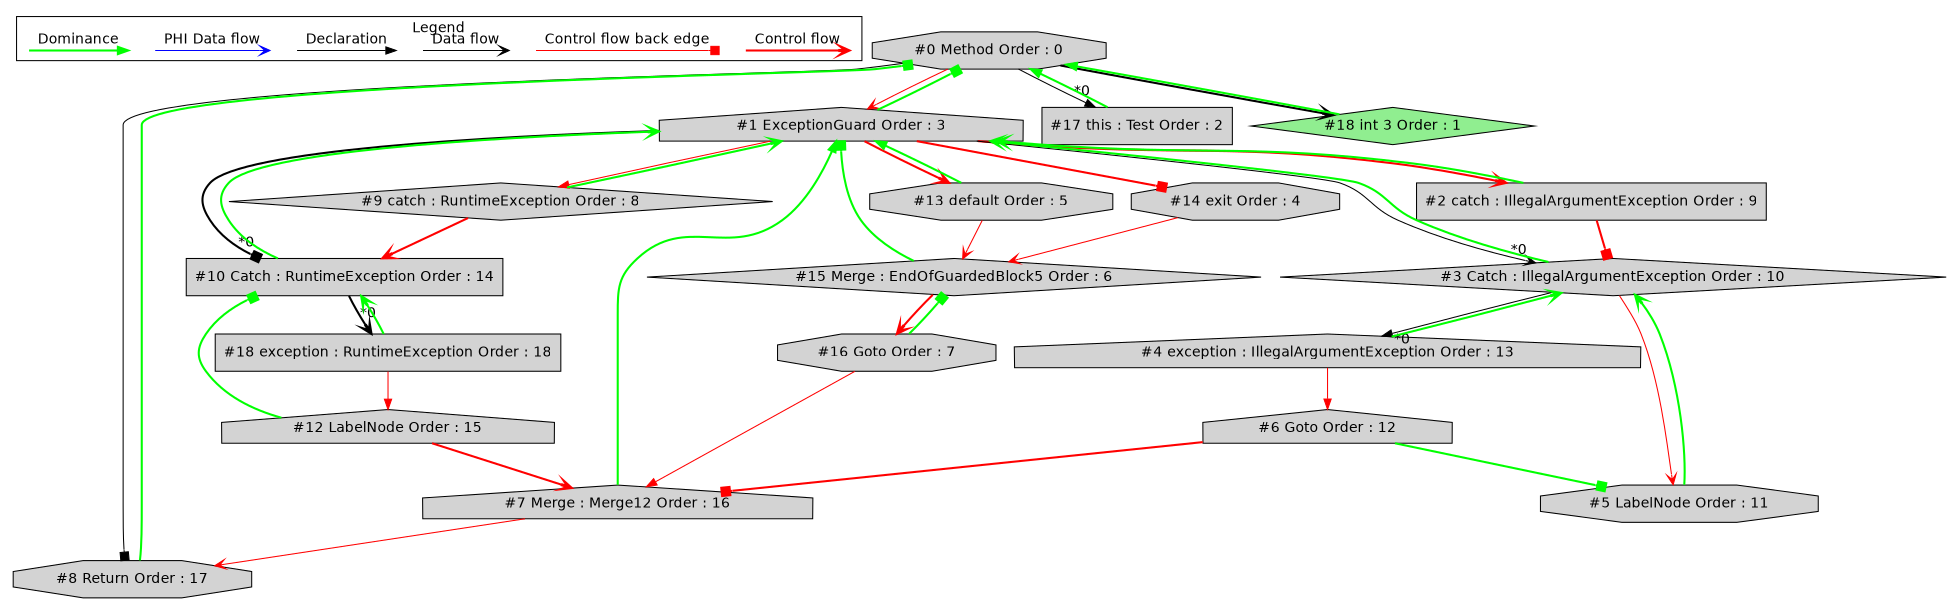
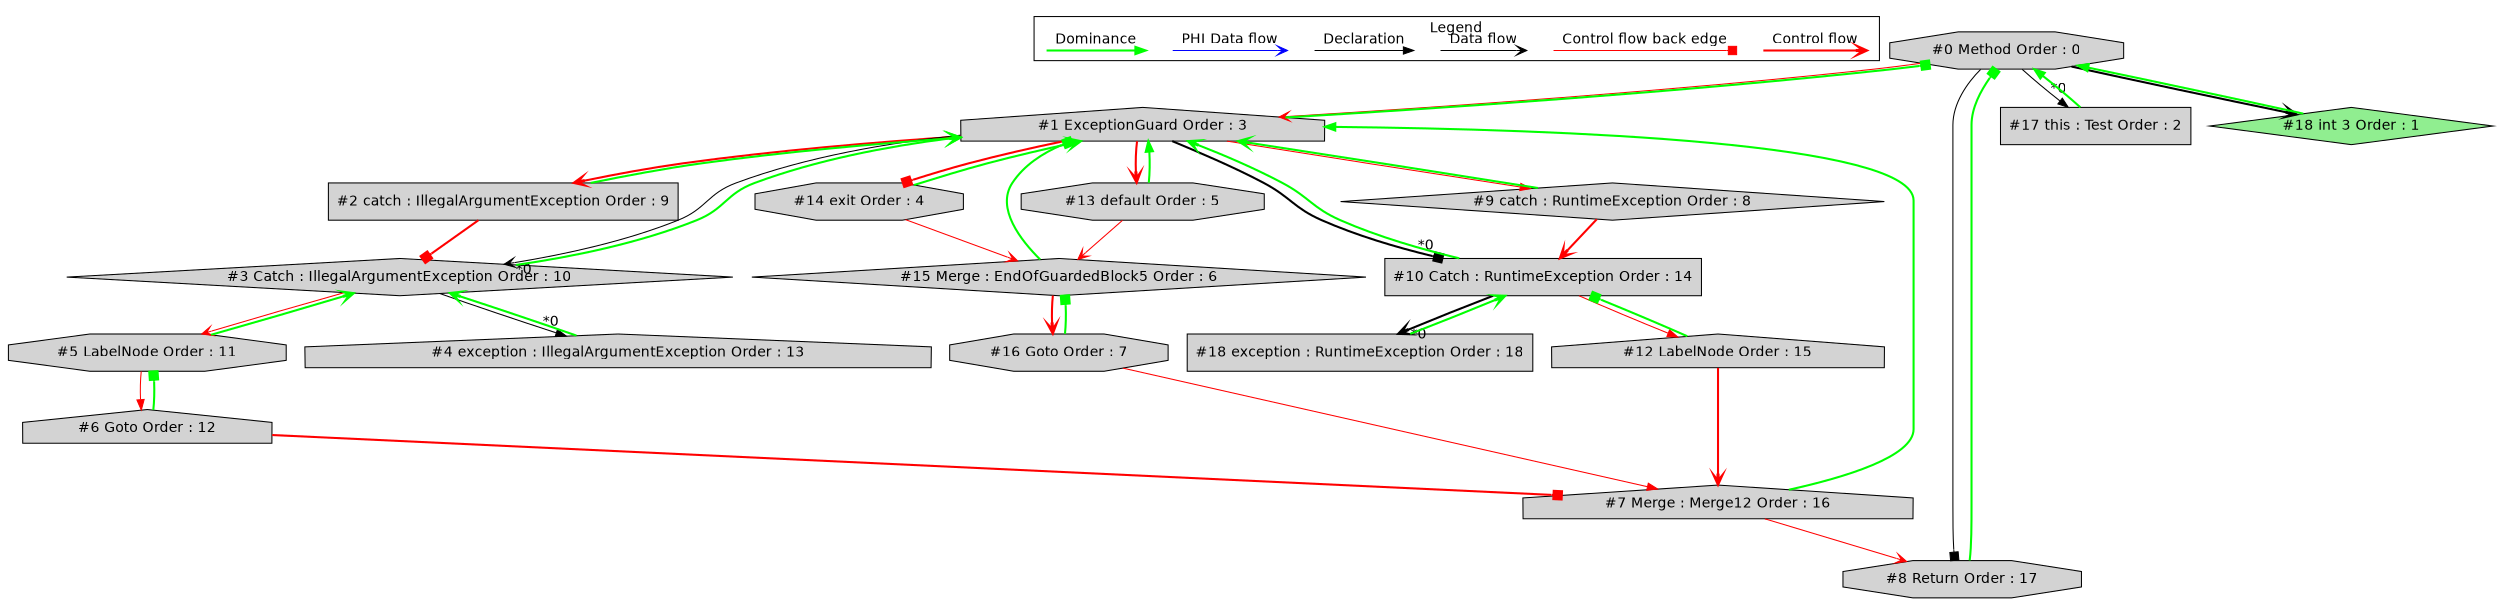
  digraph {
    fontname="DejaVu Sans"
    ordering=in
    node [fontname="DejaVu Sans" shape=point style=filled fillcolor=lightgrey]
    edge [arrowhead=vee color=red fontname="DejaVu Sans" style=solid]
    c0 [style=invis fillcolor=""]
    c1 [style=invis fillcolor=""]
    c2 [style=invis fillcolor=""]
    c3 [style=invis fillcolor=""]
    d0 [style=invis fillcolor=""]
    d1 [style=invis fillcolor=""]
    d2 [style=invis fillcolor=""]
    d3 [style=invis fillcolor=""]
    d4 [style=invis fillcolor=""]
    d5 [style=invis fillcolor=""]
    d6 [style=invis fillcolor=""]
    d7 [style=invis fillcolor=""]
    n13 [label="#0 Method Order : 0" shape=octagon]
    n14 [label="#1 ExceptionGuard Order : 3" shape=house]
    n15 [label="#8 Return Order : 17" shape=octagon]
    n16 [label="#17 this : Test Order : 2" shape=box]
    n17 [fillcolor=lightgreen label="#18 int 3 Order : 1" shape=diamond]
    n18 [label="#2 catch : IllegalArgumentException Order : 9" shape=box]
    n19 [label="#3 Catch : IllegalArgumentException Order : 10" shape=diamond]
    n20 [label="#9 catch : RuntimeException Order : 8" shape=diamond]
    n21 [label="#10 Catch : RuntimeException Order : 14" shape=box]
    n22 [label="#13 default Order : 5" shape=octagon]
    n23 [label="#14 exit Order : 4" shape=octagon]
    n24 [label="#4 exception : IllegalArgumentException Order : 13" shape=house]
    n25 [label="#5 LabelNode Order : 11" shape=octagon]
    n26 [label="#12 LabelNode Order : 15" shape=house]
    n27 [label="#18 exception : RuntimeException Order : 18" shape=box]
    n28 [label="#15 Merge : EndOfGuardedBlock5 Order : 6" shape=diamond]
    n29 [label="#6 Goto Order : 12" shape=house]
    n30 [label="#7 Merge : Merge12 Order : 16" shape=house]
    n31 [label="#16 Goto Order : 7" shape=octagon]
    subgraph cluster_1 {
      label=Legend
      subgraph sub_2 {
        label=Legend
        rank=same
        c0
        c1
        c2
        c3
        d0
        d1
        d2
        d3
        d4
        d5
        d6
        d7
      }
    }
    c0 -> c1 [label="Control flow" style=bold]
    c2 -> c3 [arrowhead=box label="Control flow back edge"]
    d0 -> d1 [label="Data flow" color=""]
    d2 -> d3 [arrowhead=normal label=Declaration color=""]
    d4 -> d5 [color=blue label="PHI Data flow"]
    d6 -> d7 [arrowhead=normal color=green label=Dominance style=bold]
    n13 -> n14 [fontcolor=red labeldistance=2]
    n13 -> n15 [arrowhead=box color=""]
    n13 -> n16 [arrowhead=normal headlabel="*0" labeldistance=2 color=""]
    n13 -> n17 [style=bold color=""]
    n14 -> n13 [arrowhead=box color=green dir=forward penwidth=2]
    n14 -> n18 [fontcolor=red labeldistance=2 style=bold]
    n14 -> n19 [headlabel="*0" labeldistance=2 color=""]
    n14 -> n20 [arrowhead=normal fontcolor=red labeldistance=2]
    n14 -> n21 [arrowhead=box headlabel="*0" labeldistance=2 style=bold color=""]
    n14 -> n22 [fontcolor=red labeldistance=2 style=bold]
    n14 -> n23 [arrowhead=box fontcolor=red labeldistance=2 style=bold]
    n15 -> n13 [arrowhead=box color=green dir=forward penwidth=2]
    n16 -> n13 [arrowhead=normal color=green dir=forward penwidth=2]
    n17 -> n13 [arrowhead=normal color=green dir=forward penwidth=2 style=bold]
    n18 -> n14 [color=green dir=forward penwidth=2]
    n18 -> n19 [arrowhead=box fontcolor=red labeldistance=2 style=bold]
    n19 -> n14 [color=green dir=forward penwidth=2 style=bold]
    n19 -> n24 [arrowhead=normal headlabel="*0" labeldistance=2 color=""]
    n19 -> n25 [fontcolor=red labeldistance=2]
    n20 -> n14 [color=green dir=forward penwidth=2]
    n20 -> n21 [fontcolor=red labeldistance=2 style=bold]
    n21 -> n14 [color=green dir=forward penwidth=2]
-   n27 -> n26 [arrowhead=normal fontcolor=red labeldistance=2]
+   n21 -> n26 [arrowhead=normal fontcolor=red labeldistance=2]
    n21 -> n27 [headlabel="*0" labeldistance=2 style=bold color=""]
    n22 -> n14 [arrowhead=normal color=green dir=forward penwidth=2]
    n22 -> n28 [fontcolor=red labeldistance=2]
+   n23 -> n14 [color=green dir=forward penwidth=2]
    n23 -> n28 [fontcolor=red labeldistance=2]
    n24 -> n19 [color=green dir=forward penwidth=2 style=bold]
    n25 -> n19 [color=green dir=forward penwidth=2]
-   n24 -> n29 [arrowhead=normal fontcolor=red labeldistance=2]
+   n25 -> n29 [arrowhead=normal fontcolor=red labeldistance=2]
    n26 -> n21 [arrowhead=box color=green dir=forward penwidth=2 style=bold]
    n26 -> n30 [fontcolor=red labeldistance=2 style=bold]
    n27 -> n21 [color=green dir=forward penwidth=2]
    n28 -> n14 [arrowhead=box color=green dir=forward penwidth=2]
    n28 -> n31 [fontcolor=red labeldistance=2 style=bold]
    n29 -> n25 [arrowhead=box color=green dir=forward penwidth=2 style=bold]
    n29 -> n30 [arrowhead=box fontcolor=red labeldistance=2 style=bold]
    n30 -> n14 [arrowhead=normal color=green dir=forward penwidth=2]
    n30 -> n15 [fontcolor=red labeldistance=2]
    n31 -> n28 [arrowhead=box color=green dir=forward penwidth=2]
    n31 -> n30 [arrowhead=normal fontcolor=red labeldistance=2]
  }
